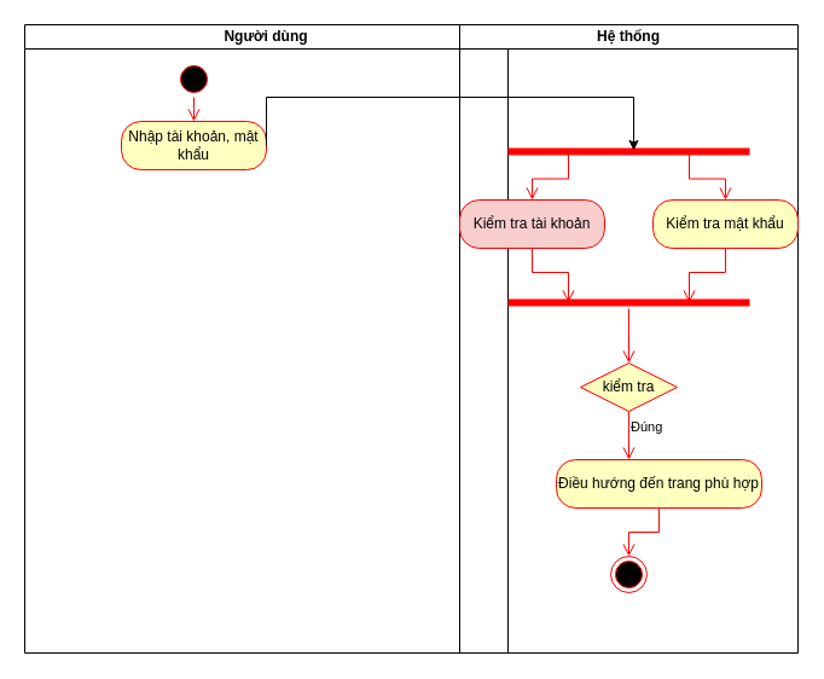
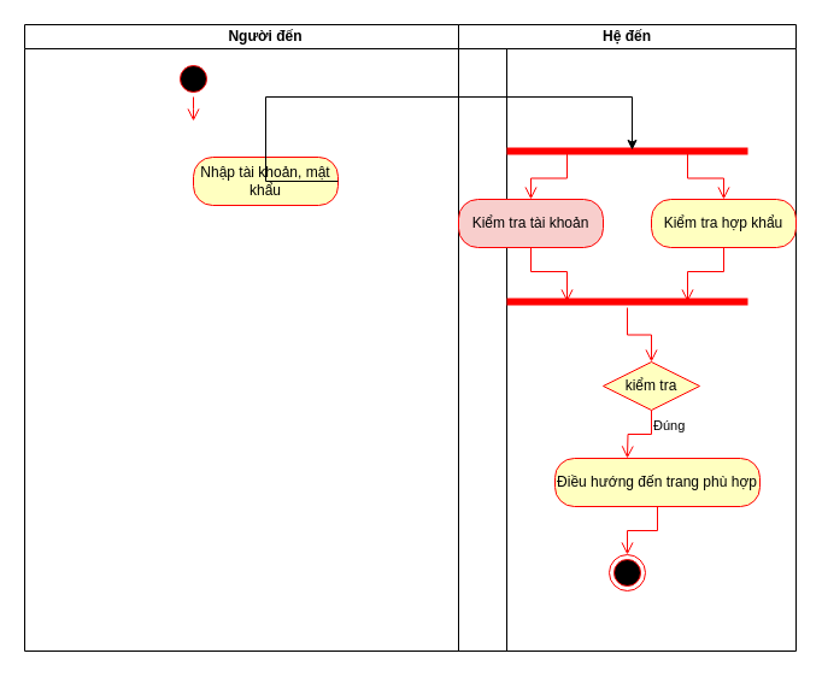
  <mxCell id="0" />
  <mxCell id="1" parent="0" />
- <mxCell id="2" value="Người dùng" style="swimlane;startSize=20;whiteSpace=wrap;html=1;" parent="1" vertex="1"><mxGeometry x="20" y="20" width="400" height="520" as="geometry"><mxRectangle x="120" y="80" width="110" height="30" as="alternateBounds" /></mxGeometry></mxCell>
+ <mxCell id="2" value="Người đến" style="swimlane;startSize=20;whiteSpace=wrap;html=1;" parent="1" vertex="1"><mxGeometry x="20" y="20" width="400" height="520" as="geometry"><mxRectangle x="120" y="80" width="110" height="30" as="alternateBounds" /></mxGeometry></mxCell>
  <mxCell id="3" value="" style="ellipse;html=1;shape=startState;fillColor=#000000;strokeColor=#ff0000;" parent="2" vertex="1"><mxGeometry x="125" y="30" width="30" height="30" as="geometry" /></mxCell>
  <mxCell id="4" value="" style="edgeStyle=orthogonalEdgeStyle;html=1;verticalAlign=bottom;endArrow=open;endSize=8;strokeColor=#ff0000;rounded=0;" parent="2" source="3" edge="1"><mxGeometry relative="1" as="geometry"><mxPoint x="140" y="80" as="targetPoint" /></mxGeometry></mxCell>
- <mxCell id="5" value="Nhập tài khoản, mật khẩu" style="rounded=1;whiteSpace=wrap;html=1;arcSize=40;fontColor=#000000;fillColor=#ffffc0;strokeColor=#ff0000;" parent="2" vertex="1"><mxGeometry x="80" y="80" width="120" height="40" as="geometry" /></mxCell>
+ <mxCell id="5" value="Nhập tài khoản, mật khẩu" style="rounded=1;whiteSpace=wrap;html=1;arcSize=40;fontColor=#000000;fillColor=#ffffc0;strokeColor=#ff0000;" parent="2" vertex="1"><mxGeometry x="140" y="110" width="120" height="40" as="geometry" /></mxCell>
  <mxCell id="6" value="Đúng" style="edgeStyle=orthogonalEdgeStyle;html=1;align=left;verticalAlign=top;endArrow=open;endSize=8;strokeColor=#ff0000;rounded=0;" parent="2" source="16" edge="1"><mxGeometry x="-1" relative="1" as="geometry"><mxPoint x="500" y="360" as="targetPoint" /></mxGeometry></mxCell>
- <mxCell id="7" value="Hệ thống" style="swimlane;startSize=20;whiteSpace=wrap;html=1;" parent="1" vertex="1"><mxGeometry x="380" y="20" width="280" height="520" as="geometry"><mxRectangle x="400" y="80" width="90" height="30" as="alternateBounds" /></mxGeometry></mxCell>
+ <mxCell id="7" value="Hệ đến" style="swimlane;startSize=20;whiteSpace=wrap;html=1;" parent="1" vertex="1"><mxGeometry x="380" y="20" width="280" height="520" as="geometry"><mxRectangle x="400" y="80" width="90" height="30" as="alternateBounds" /></mxGeometry></mxCell>
  <mxCell id="8" value="" style="shape=line;html=1;strokeWidth=6;strokeColor=#ff0000;" parent="7" vertex="1"><mxGeometry x="40" y="100" width="200" height="10" as="geometry" /></mxCell>
  <mxCell id="9" value="" style="edgeStyle=orthogonalEdgeStyle;html=1;verticalAlign=bottom;endArrow=open;endSize=8;strokeColor=#ff0000;rounded=0;entryX=0.5;entryY=0;entryDx=0;entryDy=0;exitX=0.25;exitY=0.5;exitDx=0;exitDy=0;exitPerimeter=0;" parent="7" source="8" target="11" edge="1"><mxGeometry relative="1" as="geometry"><mxPoint x="150" y="110" as="targetPoint" /><mxPoint x="150" y="75" as="sourcePoint" /></mxGeometry></mxCell>
  <mxCell id="10" value="" style="edgeStyle=orthogonalEdgeStyle;html=1;verticalAlign=bottom;endArrow=open;endSize=8;strokeColor=#ff0000;rounded=0;entryX=0.5;entryY=0;entryDx=0;entryDy=0;exitX=0.75;exitY=0.5;exitDx=0;exitDy=0;exitPerimeter=0;" parent="7" source="8" target="12" edge="1"><mxGeometry relative="1" as="geometry"><mxPoint x="160" y="120" as="targetPoint" /><mxPoint x="160" y="85" as="sourcePoint" /></mxGeometry></mxCell>
  <mxCell id="11" value="Kiểm tra tài khoản" style="rounded=1;whiteSpace=wrap;html=1;arcSize=40;fontColor=#000000;fillColor=#f8cecc;strokeColor=#ff0000;" parent="7" vertex="1"><mxGeometry y="145" width="120" height="40" as="geometry" /></mxCell>
- <mxCell id="12" value="Kiểm tra mật khẩu" style="rounded=1;whiteSpace=wrap;html=1;arcSize=40;fontColor=#000000;fillColor=#ffffc0;strokeColor=#ff0000;" parent="7" vertex="1"><mxGeometry x="160" y="145" width="120" height="40" as="geometry" /></mxCell>
+ <mxCell id="12" value="Kiểm tra hợp khẩu" style="rounded=1;whiteSpace=wrap;html=1;arcSize=40;fontColor=#000000;fillColor=#ffffc0;strokeColor=#ff0000;" parent="7" vertex="1"><mxGeometry x="160" y="145" width="120" height="40" as="geometry" /></mxCell>
  <mxCell id="13" value="" style="edgeStyle=orthogonalEdgeStyle;html=1;verticalAlign=bottom;endArrow=open;endSize=8;strokeColor=#ff0000;rounded=0;exitX=0.5;exitY=1;exitDx=0;exitDy=0;entryX=0.75;entryY=0.5;entryDx=0;entryDy=0;entryPerimeter=0;" parent="7" source="12" target="15" edge="1"><mxGeometry relative="1" as="geometry"><mxPoint x="160" y="325" as="targetPoint" /><mxPoint x="160" y="255" as="sourcePoint" /></mxGeometry></mxCell>
  <mxCell id="14" value="" style="edgeStyle=orthogonalEdgeStyle;html=1;verticalAlign=bottom;endArrow=open;endSize=8;strokeColor=#ff0000;rounded=0;exitX=0.5;exitY=1;exitDx=0;exitDy=0;entryX=0.25;entryY=0.5;entryDx=0;entryDy=0;entryPerimeter=0;" parent="7" source="11" target="15" edge="1"><mxGeometry relative="1" as="geometry"><mxPoint x="150" y="315" as="targetPoint" /><mxPoint x="150" y="245" as="sourcePoint" /></mxGeometry></mxCell>
  <mxCell id="15" value="" style="shape=line;html=1;strokeWidth=6;strokeColor=#ff0000;" parent="7" vertex="1"><mxGeometry x="40" y="225" width="200" height="10" as="geometry" /></mxCell>
- <mxCell id="16" value="kiểm tra" style="rhombus;whiteSpace=wrap;html=1;fontColor=#000000;fillColor=#ffffc0;strokeColor=#ff0000;" parent="7" vertex="1"><mxGeometry x="100" y="280" width="80" height="40" as="geometry" /></mxCell>
+ <mxCell id="16" value="kiểm tra" style="rhombus;whiteSpace=wrap;html=1;fontColor=#000000;fillColor=#ffffc0;strokeColor=#ff0000;" parent="7" vertex="1"><mxGeometry x="120" y="280" width="80" height="40" as="geometry" /></mxCell>
  <mxCell id="17" value="" style="edgeStyle=orthogonalEdgeStyle;html=1;verticalAlign=bottom;endArrow=open;endSize=8;strokeColor=#ff0000;rounded=0;entryX=0.5;entryY=0;entryDx=0;entryDy=0;" parent="7" source="15" target="16" edge="1"><mxGeometry relative="1" as="geometry"><mxPoint x="-220" y="320" as="targetPoint" /></mxGeometry></mxCell>
  <mxCell id="18" value="Điều hướng đến trang phù hợp" style="rounded=1;whiteSpace=wrap;html=1;arcSize=40;fontColor=#000000;fillColor=#ffffc0;strokeColor=#ff0000;" parent="7" vertex="1"><mxGeometry x="80" y="360" width="170" height="40" as="geometry" /></mxCell>
  <mxCell id="19" value="" style="ellipse;html=1;shape=endState;fillColor=#000000;strokeColor=#ff0000;" parent="7" vertex="1"><mxGeometry x="125" y="440" width="30" height="30" as="geometry" /></mxCell>
  <mxCell id="20" value="" style="edgeStyle=orthogonalEdgeStyle;html=1;verticalAlign=bottom;endArrow=open;endSize=8;strokeColor=#ff0000;rounded=0;entryX=0.5;entryY=0;entryDx=0;entryDy=0;exitX=0.5;exitY=1;exitDx=0;exitDy=0;" parent="7" source="18" target="19" edge="1"><mxGeometry relative="1" as="geometry"><mxPoint x="230" y="155" as="targetPoint" /><mxPoint x="200" y="115" as="sourcePoint" /></mxGeometry></mxCell>
  <mxCell id="21" value="" style="edgeStyle=orthogonalEdgeStyle;rounded=0;orthogonalLoop=1;jettySize=auto;html=1;entryX=0.52;entryY=0.4;entryDx=0;entryDy=0;entryPerimeter=0;exitX=1;exitY=0.5;exitDx=0;exitDy=0;" edge="1" parent="1" source="5" target="8"><mxGeometry relative="1" as="geometry"><mxPoint x="300" y="120" as="targetPoint" /><Array as="points"><mxPoint x="220" y="80" /><mxPoint x="524" y="80" /></Array></mxGeometry></mxCell>
